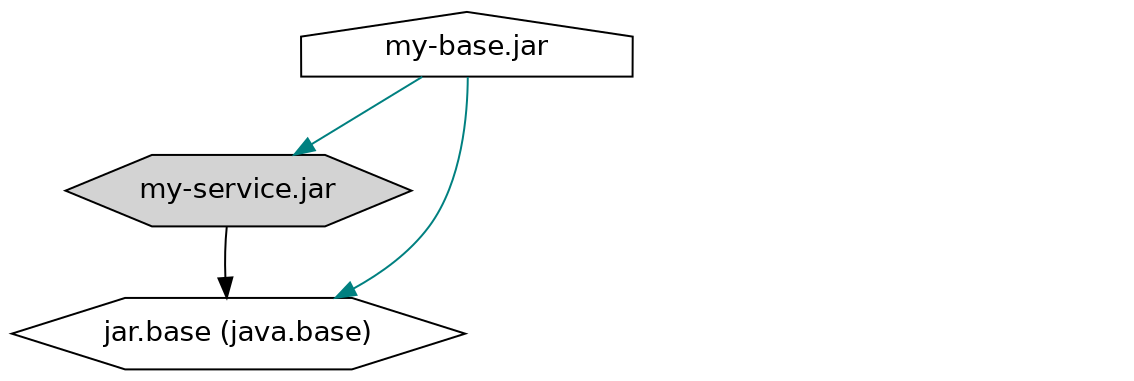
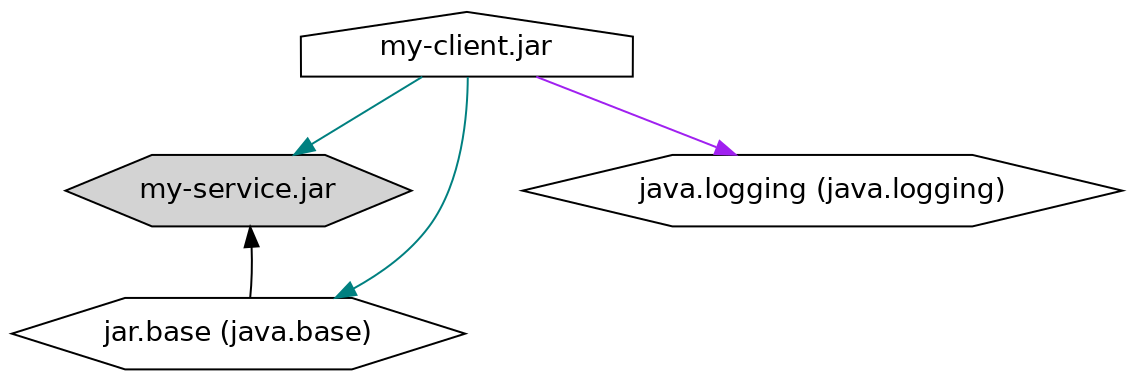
  digraph {
    fontname="DejaVu Sans"
    node [fillcolor=white fontname="DejaVu Sans" shape=hexagon style=filled]
    edge [color=teal fontname="DejaVu Sans"]
    "my-service.jar" [fillcolor=lightgrey]
    n2 [label="jar.base (java.base)"]
-   "my-client.jar" [shape=house label="my-base.jar"]
-   "my-service.jar" -> n2 [color=black]
+   "my-client.jar" [shape=house]
+   "java.logging (java.logging)"
+   n2 -> "my-service.jar" [color=black]
    "my-client.jar" -> "my-service.jar"
    "my-client.jar" -> n2
+   "my-client.jar" -> "java.logging (java.logging)" [color=purple]
  }
